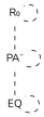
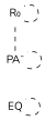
  digraph {
    fontname=Nunito
    rankdir=BT
    node [fontname=Nunito margin=0.05 shape=plaintext]
    edge [arrowhead=none fontname=Nunito style=dashed]
    EQ [height=0 width=0]
    "PA⁻" [height=0 width=0]
    "R₀" [height=0 width=0]
    EQ -> EQ
-   EQ -> "PA⁻"
    "PA⁻" -> "PA⁻"
    "PA⁻" -> "R₀"
    "R₀" -> "R₀"
  }
